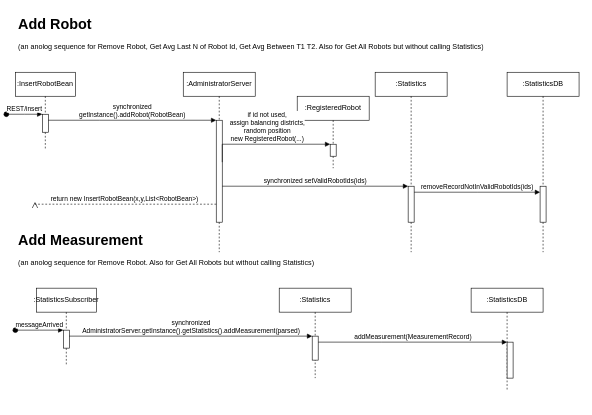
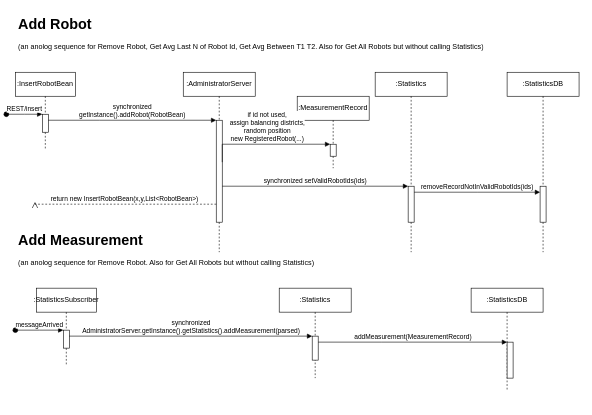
  <mxCell id="0" />
  <mxCell id="1" parent="0" />
  <mxCell id="2" value=":InsertRobotBean" style="shape=umlLifeline;perimeter=lifelinePerimeter;whiteSpace=wrap;html=1;container=0;dropTarget=0;collapsible=0;recursiveResize=0;outlineConnect=0;portConstraint=eastwest;newEdgeStyle={&quot;edgeStyle&quot;:&quot;elbowEdgeStyle&quot;,&quot;elbow&quot;:&quot;vertical&quot;,&quot;curved&quot;:0,&quot;rounded&quot;:0};" parent="1" vertex="1"><mxGeometry x="20" y="120" width="100" height="130" as="geometry" /></mxCell>
  <mxCell id="3" value="" style="html=1;points=[];perimeter=orthogonalPerimeter;outlineConnect=0;targetShapes=umlLifeline;portConstraint=eastwest;newEdgeStyle={&quot;edgeStyle&quot;:&quot;elbowEdgeStyle&quot;,&quot;elbow&quot;:&quot;vertical&quot;,&quot;curved&quot;:0,&quot;rounded&quot;:0};" parent="2" vertex="1"><mxGeometry x="45" y="70" width="10" height="30" as="geometry" /></mxCell>
  <mxCell id="4" value="REST/insert" style="html=1;verticalAlign=bottom;startArrow=oval;endArrow=block;startSize=8;edgeStyle=elbowEdgeStyle;elbow=vertical;curved=0;rounded=0;" parent="2" target="3" edge="1"><mxGeometry relative="1" as="geometry"><mxPoint x="-15" y="70" as="sourcePoint" /></mxGeometry></mxCell>
  <mxCell id="5" value=":AdministratorServer" style="shape=umlLifeline;perimeter=lifelinePerimeter;whiteSpace=wrap;html=1;container=0;dropTarget=0;collapsible=0;recursiveResize=0;outlineConnect=0;portConstraint=eastwest;newEdgeStyle={&quot;edgeStyle&quot;:&quot;elbowEdgeStyle&quot;,&quot;elbow&quot;:&quot;vertical&quot;,&quot;curved&quot;:0,&quot;rounded&quot;:0};" parent="1" vertex="1"><mxGeometry x="300" y="120" width="120" height="300" as="geometry" /></mxCell>
  <mxCell id="6" value="" style="html=1;points=[];perimeter=orthogonalPerimeter;outlineConnect=0;targetShapes=umlLifeline;portConstraint=eastwest;newEdgeStyle={&quot;edgeStyle&quot;:&quot;elbowEdgeStyle&quot;,&quot;elbow&quot;:&quot;vertical&quot;,&quot;curved&quot;:0,&quot;rounded&quot;:0};" parent="5" vertex="1"><mxGeometry x="55" y="80" width="10" height="170" as="geometry" /></mxCell>
  <mxCell id="7" value="synchronized&lt;br&gt;getInstance().addRobot(RobotBean)" style="html=1;verticalAlign=bottom;endArrow=block;edgeStyle=elbowEdgeStyle;elbow=vertical;curved=0;rounded=0;" parent="1" source="3" target="6" edge="1"><mxGeometry x="0.002" relative="1" as="geometry"><mxPoint x="175" y="210" as="sourcePoint" /><Array as="points"><mxPoint x="160" y="200" /></Array><mxPoint as="offset" /></mxGeometry></mxCell>
- <mxCell id="8" value=":RegisteredRobot" style="shape=umlLifeline;perimeter=lifelinePerimeter;whiteSpace=wrap;html=1;container=0;dropTarget=0;collapsible=0;recursiveResize=0;outlineConnect=0;portConstraint=eastwest;newEdgeStyle={&quot;edgeStyle&quot;:&quot;elbowEdgeStyle&quot;,&quot;elbow&quot;:&quot;vertical&quot;,&quot;curved&quot;:0,&quot;rounded&quot;:0};" vertex="1" parent="1"><mxGeometry x="490" y="160" width="120" height="120" as="geometry" /></mxCell>
+ <mxCell id="8" value=":MeasurementRecord" style="shape=umlLifeline;perimeter=lifelinePerimeter;whiteSpace=wrap;html=1;container=0;dropTarget=0;collapsible=0;recursiveResize=0;outlineConnect=0;portConstraint=eastwest;newEdgeStyle={&quot;edgeStyle&quot;:&quot;elbowEdgeStyle&quot;,&quot;elbow&quot;:&quot;vertical&quot;,&quot;curved&quot;:0,&quot;rounded&quot;:0};" vertex="1" parent="1"><mxGeometry x="490" y="160" width="120" height="120" as="geometry" /></mxCell>
  <mxCell id="9" value="" style="html=1;points=[];perimeter=orthogonalPerimeter;outlineConnect=0;targetShapes=umlLifeline;portConstraint=eastwest;newEdgeStyle={&quot;edgeStyle&quot;:&quot;elbowEdgeStyle&quot;,&quot;elbow&quot;:&quot;vertical&quot;,&quot;curved&quot;:0,&quot;rounded&quot;:0};" vertex="1" parent="8"><mxGeometry x="55" y="80" width="10" height="20" as="geometry" /></mxCell>
  <mxCell id="10" value="&lt;h1&gt;Add Robot&lt;/h1&gt;&lt;p&gt;(an anolog sequence for Remove Robot, Get Avg Last N of Robot Id, Get Avg Between T1 T2. Also for Get All Robots but without calling Statistics)&lt;/p&gt;" style="text;html=1;strokeColor=none;fillColor=none;spacing=5;spacingTop=-20;whiteSpace=wrap;overflow=hidden;rounded=0;" vertex="1" parent="1"><mxGeometry x="20" y="20" width="920" height="70" as="geometry" /></mxCell>
  <mxCell id="11" value="if id not used,&lt;br&gt;assign balancing districts,&lt;br&gt;random position&lt;br&gt;new RegisteredRobot(...)" style="html=1;verticalAlign=bottom;endArrow=block;edgeStyle=elbowEdgeStyle;elbow=vertical;curved=0;rounded=0;" edge="1" parent="1" target="9"><mxGeometry x="0.002" width="80" relative="1" as="geometry"><mxPoint x="365" y="269.93" as="sourcePoint" /><mxPoint x="445" y="269.93" as="targetPoint" /><Array as="points"><mxPoint x="480" y="240" /><mxPoint x="360" y="240" /><mxPoint x="340" y="270" /></Array><mxPoint as="offset" /></mxGeometry></mxCell>
  <mxCell id="12" value=":Statistics" style="shape=umlLifeline;perimeter=lifelinePerimeter;whiteSpace=wrap;html=1;container=0;dropTarget=0;collapsible=0;recursiveResize=0;outlineConnect=0;portConstraint=eastwest;newEdgeStyle={&quot;edgeStyle&quot;:&quot;elbowEdgeStyle&quot;,&quot;elbow&quot;:&quot;vertical&quot;,&quot;curved&quot;:0,&quot;rounded&quot;:0};" vertex="1" parent="1"><mxGeometry x="620" y="120" width="120" height="300" as="geometry" /></mxCell>
  <mxCell id="13" value="" style="html=1;points=[];perimeter=orthogonalPerimeter;outlineConnect=0;targetShapes=umlLifeline;portConstraint=eastwest;newEdgeStyle={&quot;edgeStyle&quot;:&quot;elbowEdgeStyle&quot;,&quot;elbow&quot;:&quot;vertical&quot;,&quot;curved&quot;:0,&quot;rounded&quot;:0};" vertex="1" parent="12"><mxGeometry x="55" y="190" width="10" height="60" as="geometry" /></mxCell>
  <mxCell id="14" value="synchronized setValidRobotIds(ids)" style="html=1;verticalAlign=bottom;endArrow=block;edgeStyle=elbowEdgeStyle;elbow=vertical;curved=0;rounded=0;" edge="1" parent="1" source="6" target="13"><mxGeometry width="80" relative="1" as="geometry"><mxPoint x="370" y="310" as="sourcePoint" /><mxPoint x="680" y="310" as="targetPoint" /><Array as="points"><mxPoint x="520" y="310" /></Array></mxGeometry></mxCell>
  <mxCell id="15" value=":StatisticsDB" style="shape=umlLifeline;perimeter=lifelinePerimeter;whiteSpace=wrap;html=1;container=0;dropTarget=0;collapsible=0;recursiveResize=0;outlineConnect=0;portConstraint=eastwest;newEdgeStyle={&quot;edgeStyle&quot;:&quot;elbowEdgeStyle&quot;,&quot;elbow&quot;:&quot;vertical&quot;,&quot;curved&quot;:0,&quot;rounded&quot;:0};" vertex="1" parent="1"><mxGeometry x="840" y="120" width="120" height="300" as="geometry" /></mxCell>
  <mxCell id="16" value="" style="html=1;points=[];perimeter=orthogonalPerimeter;outlineConnect=0;targetShapes=umlLifeline;portConstraint=eastwest;newEdgeStyle={&quot;edgeStyle&quot;:&quot;elbowEdgeStyle&quot;,&quot;elbow&quot;:&quot;vertical&quot;,&quot;curved&quot;:0,&quot;rounded&quot;:0};" vertex="1" parent="15"><mxGeometry x="55" y="190" width="10" height="60" as="geometry" /></mxCell>
  <mxCell id="17" value="removeRecordNotInValidRobotIds(ids)" style="html=1;verticalAlign=bottom;endArrow=block;edgeStyle=elbowEdgeStyle;elbow=vertical;curved=0;rounded=0;" edge="1" parent="1" source="13" target="16"><mxGeometry width="80" relative="1" as="geometry"><mxPoint x="700" y="310" as="sourcePoint" /><mxPoint x="780" y="310" as="targetPoint" /><Array as="points"><mxPoint x="790" y="320" /></Array></mxGeometry></mxCell>
  <mxCell id="18" value="return new InsertRobotBean(x,y,List&amp;lt;RobotBean&amp;gt;)" style="html=1;verticalAlign=bottom;endArrow=open;dashed=1;endSize=8;edgeStyle=elbowEdgeStyle;elbow=vertical;curved=0;rounded=0;entryX=0.426;entryY=0.541;entryDx=0;entryDy=0;entryPerimeter=0;" edge="1" parent="1" source="6"><mxGeometry x="0.001" relative="1" as="geometry"><mxPoint x="330" y="340" as="sourcePoint" /><mxPoint x="52.78" y="336.23" as="targetPoint" /><Array as="points"><mxPoint x="250" y="340" /></Array><mxPoint as="offset" /></mxGeometry></mxCell>
  <mxCell id="19" value=":StatisticsSubscriber" style="shape=umlLifeline;perimeter=lifelinePerimeter;whiteSpace=wrap;html=1;container=0;dropTarget=0;collapsible=0;recursiveResize=0;outlineConnect=0;portConstraint=eastwest;newEdgeStyle={&quot;edgeStyle&quot;:&quot;elbowEdgeStyle&quot;,&quot;elbow&quot;:&quot;vertical&quot;,&quot;curved&quot;:0,&quot;rounded&quot;:0};" vertex="1" parent="1"><mxGeometry x="55" y="480" width="100" height="130" as="geometry" /></mxCell>
  <mxCell id="20" value="" style="html=1;points=[];perimeter=orthogonalPerimeter;outlineConnect=0;targetShapes=umlLifeline;portConstraint=eastwest;newEdgeStyle={&quot;edgeStyle&quot;:&quot;elbowEdgeStyle&quot;,&quot;elbow&quot;:&quot;vertical&quot;,&quot;curved&quot;:0,&quot;rounded&quot;:0};" vertex="1" parent="19"><mxGeometry x="45" y="70" width="10" height="30" as="geometry" /></mxCell>
  <mxCell id="21" value="messageArrived" style="html=1;verticalAlign=bottom;startArrow=oval;endArrow=block;startSize=8;edgeStyle=elbowEdgeStyle;elbow=vertical;curved=0;rounded=0;" edge="1" parent="19" target="20"><mxGeometry relative="1" as="geometry"><mxPoint x="-35" y="70" as="sourcePoint" /></mxGeometry></mxCell>
  <mxCell id="22" value=":Statistics" style="shape=umlLifeline;perimeter=lifelinePerimeter;whiteSpace=wrap;html=1;container=0;dropTarget=0;collapsible=0;recursiveResize=0;outlineConnect=0;portConstraint=eastwest;newEdgeStyle={&quot;edgeStyle&quot;:&quot;elbowEdgeStyle&quot;,&quot;elbow&quot;:&quot;vertical&quot;,&quot;curved&quot;:0,&quot;rounded&quot;:0};" vertex="1" parent="1"><mxGeometry x="460" y="480" width="120" height="150" as="geometry" /></mxCell>
  <mxCell id="23" value="" style="html=1;points=[];perimeter=orthogonalPerimeter;outlineConnect=0;targetShapes=umlLifeline;portConstraint=eastwest;newEdgeStyle={&quot;edgeStyle&quot;:&quot;elbowEdgeStyle&quot;,&quot;elbow&quot;:&quot;vertical&quot;,&quot;curved&quot;:0,&quot;rounded&quot;:0};" vertex="1" parent="22"><mxGeometry x="55" y="80" width="10" height="40" as="geometry" /></mxCell>
  <mxCell id="24" value="synchronized&lt;br&gt;AdministratorServer.getInstance().getStatistics().addMeasurement(parsed)" style="html=1;verticalAlign=bottom;endArrow=block;edgeStyle=elbowEdgeStyle;elbow=vertical;curved=0;rounded=0;" edge="1" parent="1" source="20" target="23"><mxGeometry x="0.002" relative="1" as="geometry"><mxPoint x="210" y="570" as="sourcePoint" /><Array as="points"><mxPoint x="195" y="560" /></Array><mxPoint as="offset" /></mxGeometry></mxCell>
  <mxCell id="25" value=":StatisticsDB" style="shape=umlLifeline;perimeter=lifelinePerimeter;whiteSpace=wrap;html=1;container=0;dropTarget=0;collapsible=0;recursiveResize=0;outlineConnect=0;portConstraint=eastwest;newEdgeStyle={&quot;edgeStyle&quot;:&quot;elbowEdgeStyle&quot;,&quot;elbow&quot;:&quot;vertical&quot;,&quot;curved&quot;:0,&quot;rounded&quot;:0};" vertex="1" parent="1"><mxGeometry x="780" y="480" width="120" height="170" as="geometry" /></mxCell>
  <mxCell id="26" value="" style="html=1;points=[];perimeter=orthogonalPerimeter;outlineConnect=0;targetShapes=umlLifeline;portConstraint=eastwest;newEdgeStyle={&quot;edgeStyle&quot;:&quot;elbowEdgeStyle&quot;,&quot;elbow&quot;:&quot;vertical&quot;,&quot;curved&quot;:0,&quot;rounded&quot;:0};" vertex="1" parent="25"><mxGeometry x="60" y="90" width="10" height="60" as="geometry" /></mxCell>
  <mxCell id="27" value="addMeasurement(MeasurementRecord)" style="html=1;verticalAlign=bottom;endArrow=block;edgeStyle=elbowEdgeStyle;elbow=vertical;curved=0;rounded=0;" edge="1" parent="1" source="23" target="26"><mxGeometry width="80" relative="1" as="geometry"><mxPoint x="530" y="670" as="sourcePoint" /><mxPoint x="840" y="670" as="targetPoint" /><Array as="points"><mxPoint x="630" y="570" /><mxPoint x="680" y="670" /></Array></mxGeometry></mxCell>
  <mxCell id="28" value="&lt;h1&gt;Add Measurement&lt;/h1&gt;&lt;p&gt;(an anolog sequence for Remove Robot. Also for Get All Robots but without calling Statistics)&lt;/p&gt;" style="text;html=1;strokeColor=none;fillColor=none;spacing=5;spacingTop=-20;whiteSpace=wrap;overflow=hidden;rounded=0;" vertex="1" parent="1"><mxGeometry x="20" y="380" width="920" height="70" as="geometry" /></mxCell>
